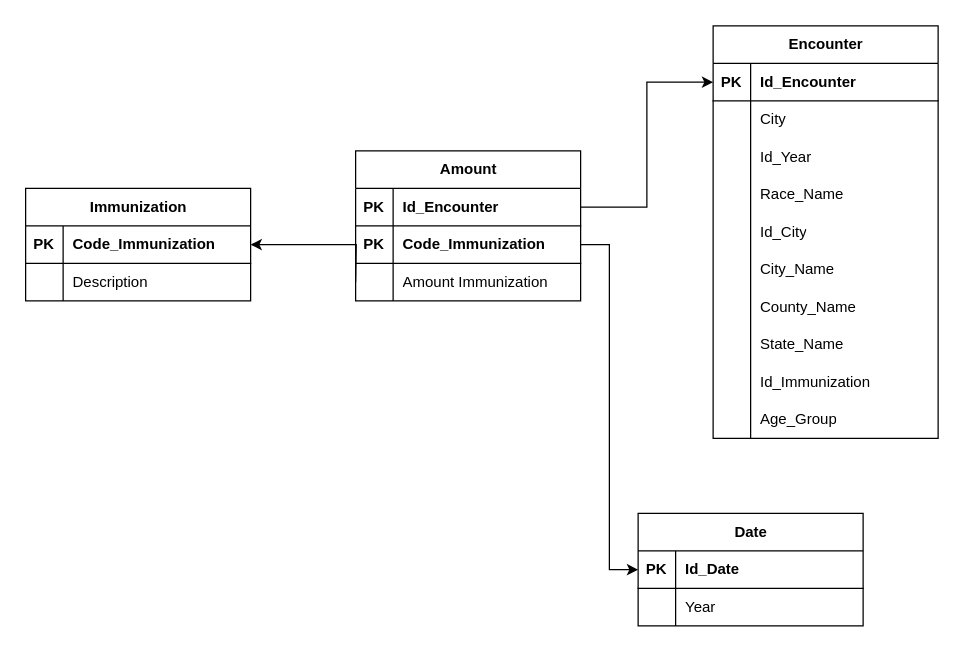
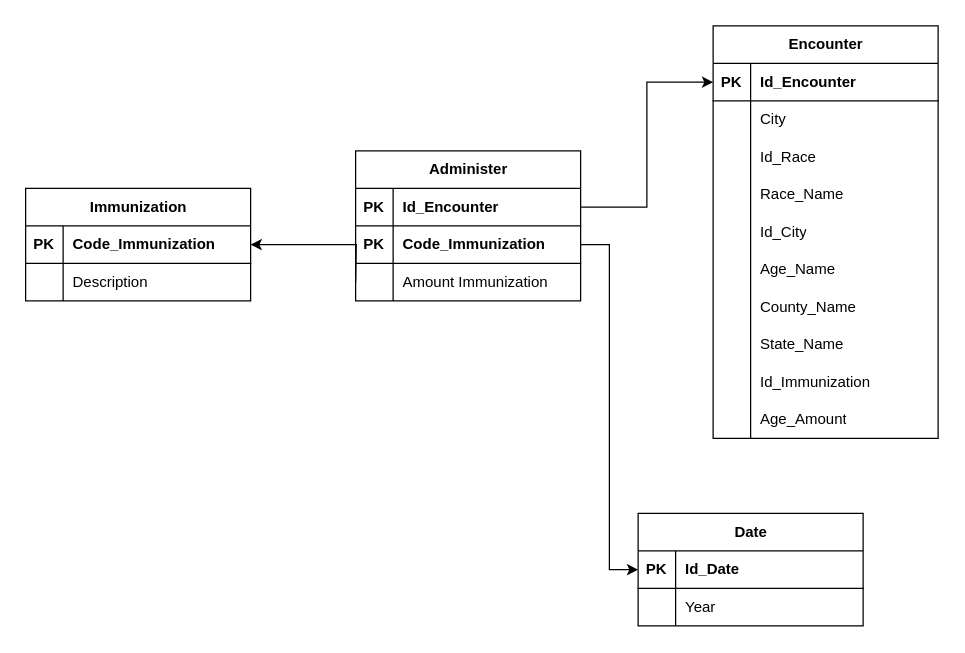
  <mxCell id="0" />
  <mxCell id="1" parent="0" />
- <mxCell id="2" value="Amount" style="shape=table;startSize=30;container=1;collapsible=1;childLayout=tableLayout;fixedRows=1;rowLines=0;fontStyle=1;align=center;resizeLast=1;html=1;" vertex="1" parent="1"><mxGeometry x="284" y="120" width="180" height="120" as="geometry" /></mxCell>
+ <mxCell id="2" value="Administer" style="shape=table;startSize=30;container=1;collapsible=1;childLayout=tableLayout;fixedRows=1;rowLines=0;fontStyle=1;align=center;resizeLast=1;html=1;" vertex="1" parent="1"><mxGeometry x="284" y="120" width="180" height="120" as="geometry" /></mxCell>
  <mxCell id="3" value="" style="shape=tableRow;horizontal=0;startSize=0;swimlaneHead=0;swimlaneBody=0;fillColor=none;collapsible=0;dropTarget=0;points=[[0,0.5],[1,0.5]];portConstraint=eastwest;top=0;left=0;right=0;bottom=1;" vertex="1" parent="2"><mxGeometry y="30" width="180" height="30" as="geometry" /></mxCell>
  <mxCell id="4" value="PK" style="shape=partialRectangle;connectable=0;fillColor=none;top=0;left=0;bottom=0;right=0;fontStyle=1;overflow=hidden;whiteSpace=wrap;html=1;" vertex="1" parent="3"><mxGeometry width="30" height="30" as="geometry"><mxRectangle width="30" height="30" as="alternateBounds" /></mxGeometry></mxCell>
  <mxCell id="5" value="Id_Encounter" style="shape=partialRectangle;connectable=0;fillColor=none;top=0;left=0;bottom=0;right=0;align=left;spacingLeft=6;fontStyle=1;overflow=hidden;whiteSpace=wrap;html=1;" vertex="1" parent="3"><mxGeometry x="30" width="150" height="30" as="geometry"><mxRectangle width="150" height="30" as="alternateBounds" /></mxGeometry></mxCell>
  <mxCell id="6" value="" style="shape=tableRow;horizontal=0;startSize=0;swimlaneHead=0;swimlaneBody=0;fillColor=none;collapsible=0;dropTarget=0;points=[[0,0.5],[1,0.5]];portConstraint=eastwest;top=0;left=0;right=0;bottom=1;" vertex="1" parent="2"><mxGeometry y="60" width="180" height="30" as="geometry" /></mxCell>
  <mxCell id="7" value="PK" style="shape=partialRectangle;connectable=0;fillColor=none;top=0;left=0;bottom=0;right=0;fontStyle=1;overflow=hidden;whiteSpace=wrap;html=1;" vertex="1" parent="6"><mxGeometry width="30" height="30" as="geometry"><mxRectangle width="30" height="30" as="alternateBounds" /></mxGeometry></mxCell>
  <mxCell id="8" value="Code_Immunization" style="shape=partialRectangle;connectable=0;fillColor=none;top=0;left=0;bottom=0;right=0;align=left;spacingLeft=6;fontStyle=1;overflow=hidden;whiteSpace=wrap;html=1;" vertex="1" parent="6"><mxGeometry x="30" width="150" height="30" as="geometry"><mxRectangle width="150" height="30" as="alternateBounds" /></mxGeometry></mxCell>
  <mxCell id="9" value="" style="shape=tableRow;horizontal=0;startSize=0;swimlaneHead=0;swimlaneBody=0;fillColor=none;collapsible=0;dropTarget=0;points=[[0,0.5],[1,0.5]];portConstraint=eastwest;top=0;left=0;right=0;bottom=0;" vertex="1" parent="2"><mxGeometry y="90" width="180" height="30" as="geometry" /></mxCell>
  <mxCell id="10" value="" style="shape=partialRectangle;connectable=0;fillColor=none;top=0;left=0;bottom=0;right=0;editable=1;overflow=hidden;whiteSpace=wrap;html=1;" vertex="1" parent="9"><mxGeometry width="30" height="30" as="geometry"><mxRectangle width="30" height="30" as="alternateBounds" /></mxGeometry></mxCell>
  <mxCell id="11" value="Amount Immunization" style="shape=partialRectangle;connectable=0;fillColor=none;top=0;left=0;bottom=0;right=0;align=left;spacingLeft=6;overflow=hidden;whiteSpace=wrap;html=1;" vertex="1" parent="9"><mxGeometry x="30" width="150" height="30" as="geometry"><mxRectangle width="150" height="30" as="alternateBounds" /></mxGeometry></mxCell>
  <mxCell id="12" value="Immunization" style="shape=table;startSize=30;container=1;collapsible=1;childLayout=tableLayout;fixedRows=1;rowLines=0;fontStyle=1;align=center;resizeLast=1;html=1;" vertex="1" parent="1"><mxGeometry x="20" y="150" width="180" height="90" as="geometry" /></mxCell>
  <mxCell id="13" value="" style="shape=tableRow;horizontal=0;startSize=0;swimlaneHead=0;swimlaneBody=0;fillColor=none;collapsible=0;dropTarget=0;points=[[0,0.5],[1,0.5]];portConstraint=eastwest;top=0;left=0;right=0;bottom=1;" vertex="1" parent="12"><mxGeometry y="30" width="180" height="30" as="geometry" /></mxCell>
  <mxCell id="14" value="PK" style="shape=partialRectangle;connectable=0;fillColor=none;top=0;left=0;bottom=0;right=0;fontStyle=1;overflow=hidden;whiteSpace=wrap;html=1;" vertex="1" parent="13"><mxGeometry width="30" height="30" as="geometry"><mxRectangle width="30" height="30" as="alternateBounds" /></mxGeometry></mxCell>
  <mxCell id="15" value="Code_Immunization" style="shape=partialRectangle;connectable=0;fillColor=none;top=0;left=0;bottom=0;right=0;align=left;spacingLeft=6;fontStyle=1;overflow=hidden;whiteSpace=wrap;html=1;" vertex="1" parent="13"><mxGeometry x="30" width="150" height="30" as="geometry"><mxRectangle width="150" height="30" as="alternateBounds" /></mxGeometry></mxCell>
  <mxCell id="16" value="" style="shape=tableRow;horizontal=0;startSize=0;swimlaneHead=0;swimlaneBody=0;fillColor=none;collapsible=0;dropTarget=0;points=[[0,0.5],[1,0.5]];portConstraint=eastwest;top=0;left=0;right=0;bottom=0;" vertex="1" parent="12"><mxGeometry y="60" width="180" height="30" as="geometry" /></mxCell>
  <mxCell id="17" value="" style="shape=partialRectangle;connectable=0;fillColor=none;top=0;left=0;bottom=0;right=0;editable=1;overflow=hidden;whiteSpace=wrap;html=1;" vertex="1" parent="16"><mxGeometry width="30" height="30" as="geometry"><mxRectangle width="30" height="30" as="alternateBounds" /></mxGeometry></mxCell>
  <mxCell id="18" value="Description" style="shape=partialRectangle;connectable=0;fillColor=none;top=0;left=0;bottom=0;right=0;align=left;spacingLeft=6;overflow=hidden;whiteSpace=wrap;html=1;" vertex="1" parent="16"><mxGeometry x="30" width="150" height="30" as="geometry"><mxRectangle width="150" height="30" as="alternateBounds" /></mxGeometry></mxCell>
  <mxCell id="19" style="edgeStyle=orthogonalEdgeStyle;rounded=0;orthogonalLoop=1;jettySize=auto;html=1;exitX=0;exitY=0.5;exitDx=0;exitDy=0;entryX=1;entryY=0.5;entryDx=0;entryDy=0;" edge="1" parent="1" target="13"><mxGeometry relative="1" as="geometry"><mxPoint x="284" y="225" as="sourcePoint" /></mxGeometry></mxCell>
  <mxCell id="20" value="Date" style="shape=table;startSize=30;container=1;collapsible=1;childLayout=tableLayout;fixedRows=1;rowLines=0;fontStyle=1;align=center;resizeLast=1;html=1;" vertex="1" parent="1"><mxGeometry x="510" y="410" width="180" height="90" as="geometry" /></mxCell>
  <mxCell id="21" value="" style="shape=tableRow;horizontal=0;startSize=0;swimlaneHead=0;swimlaneBody=0;fillColor=none;collapsible=0;dropTarget=0;points=[[0,0.5],[1,0.5]];portConstraint=eastwest;top=0;left=0;right=0;bottom=1;" vertex="1" parent="20"><mxGeometry y="30" width="180" height="30" as="geometry" /></mxCell>
  <mxCell id="22" value="PK" style="shape=partialRectangle;connectable=0;fillColor=none;top=0;left=0;bottom=0;right=0;fontStyle=1;overflow=hidden;whiteSpace=wrap;html=1;" vertex="1" parent="21"><mxGeometry width="30" height="30" as="geometry"><mxRectangle width="30" height="30" as="alternateBounds" /></mxGeometry></mxCell>
  <mxCell id="23" value="Id_Date" style="shape=partialRectangle;connectable=0;fillColor=none;top=0;left=0;bottom=0;right=0;align=left;spacingLeft=6;fontStyle=1;overflow=hidden;whiteSpace=wrap;html=1;" vertex="1" parent="21"><mxGeometry x="30" width="150" height="30" as="geometry"><mxRectangle width="150" height="30" as="alternateBounds" /></mxGeometry></mxCell>
  <mxCell id="24" value="" style="shape=tableRow;horizontal=0;startSize=0;swimlaneHead=0;swimlaneBody=0;fillColor=none;collapsible=0;dropTarget=0;points=[[0,0.5],[1,0.5]];portConstraint=eastwest;top=0;left=0;right=0;bottom=0;" vertex="1" parent="20"><mxGeometry y="60" width="180" height="30" as="geometry" /></mxCell>
  <mxCell id="25" value="" style="shape=partialRectangle;connectable=0;fillColor=none;top=0;left=0;bottom=0;right=0;editable=1;overflow=hidden;whiteSpace=wrap;html=1;" vertex="1" parent="24"><mxGeometry width="30" height="30" as="geometry"><mxRectangle width="30" height="30" as="alternateBounds" /></mxGeometry></mxCell>
  <mxCell id="26" value="Year" style="shape=partialRectangle;connectable=0;fillColor=none;top=0;left=0;bottom=0;right=0;align=left;spacingLeft=6;overflow=hidden;whiteSpace=wrap;html=1;" vertex="1" parent="24"><mxGeometry x="30" width="150" height="30" as="geometry"><mxRectangle width="150" height="30" as="alternateBounds" /></mxGeometry></mxCell>
  <mxCell id="27" style="edgeStyle=orthogonalEdgeStyle;rounded=0;orthogonalLoop=1;jettySize=auto;html=1;exitX=1;exitY=0.5;exitDx=0;exitDy=0;entryX=0;entryY=0.5;entryDx=0;entryDy=0;" edge="1" parent="1" source="6" target="21"><mxGeometry relative="1" as="geometry" /></mxCell>
  <mxCell id="28" value="Encounter" style="shape=table;startSize=30;container=1;collapsible=1;childLayout=tableLayout;fixedRows=1;rowLines=0;fontStyle=1;align=center;resizeLast=1;html=1;" vertex="1" parent="1"><mxGeometry x="570" y="20" width="180" height="330" as="geometry" /></mxCell>
  <mxCell id="29" value="" style="shape=tableRow;horizontal=0;startSize=0;swimlaneHead=0;swimlaneBody=0;fillColor=none;collapsible=0;dropTarget=0;points=[[0,0.5],[1,0.5]];portConstraint=eastwest;top=0;left=0;right=0;bottom=1;" vertex="1" parent="28"><mxGeometry y="30" width="180" height="30" as="geometry" /></mxCell>
  <mxCell id="30" value="PK" style="shape=partialRectangle;connectable=0;fillColor=none;top=0;left=0;bottom=0;right=0;fontStyle=1;overflow=hidden;whiteSpace=wrap;html=1;" vertex="1" parent="29"><mxGeometry width="30" height="30" as="geometry"><mxRectangle width="30" height="30" as="alternateBounds" /></mxGeometry></mxCell>
  <mxCell id="31" value="Id_Encounter" style="shape=partialRectangle;connectable=0;fillColor=none;top=0;left=0;bottom=0;right=0;align=left;spacingLeft=6;fontStyle=1;overflow=hidden;whiteSpace=wrap;html=1;" vertex="1" parent="29"><mxGeometry x="30" width="150" height="30" as="geometry"><mxRectangle width="150" height="30" as="alternateBounds" /></mxGeometry></mxCell>
  <mxCell id="32" value="" style="shape=tableRow;horizontal=0;startSize=0;swimlaneHead=0;swimlaneBody=0;fillColor=none;collapsible=0;dropTarget=0;points=[[0,0.5],[1,0.5]];portConstraint=eastwest;top=0;left=0;right=0;bottom=0;" vertex="1" parent="28"><mxGeometry y="60" width="180" height="30" as="geometry" /></mxCell>
  <mxCell id="33" value="" style="shape=partialRectangle;connectable=0;fillColor=none;top=0;left=0;bottom=0;right=0;editable=1;overflow=hidden;whiteSpace=wrap;html=1;" vertex="1" parent="32"><mxGeometry width="30" height="30" as="geometry"><mxRectangle width="30" height="30" as="alternateBounds" /></mxGeometry></mxCell>
  <mxCell id="34" value="City" style="shape=partialRectangle;connectable=0;fillColor=none;top=0;left=0;bottom=0;right=0;align=left;spacingLeft=6;overflow=hidden;whiteSpace=wrap;html=1;" vertex="1" parent="32"><mxGeometry x="30" width="150" height="30" as="geometry"><mxRectangle width="150" height="30" as="alternateBounds" /></mxGeometry></mxCell>
  <mxCell id="35" value="" style="shape=tableRow;horizontal=0;startSize=0;swimlaneHead=0;swimlaneBody=0;fillColor=none;collapsible=0;dropTarget=0;points=[[0,0.5],[1,0.5]];portConstraint=eastwest;top=0;left=0;right=0;bottom=0;" vertex="1" parent="28"><mxGeometry y="90" width="180" height="30" as="geometry" /></mxCell>
  <mxCell id="36" value="" style="shape=partialRectangle;connectable=0;fillColor=none;top=0;left=0;bottom=0;right=0;editable=1;overflow=hidden;whiteSpace=wrap;html=1;" vertex="1" parent="35"><mxGeometry width="30" height="30" as="geometry"><mxRectangle width="30" height="30" as="alternateBounds" /></mxGeometry></mxCell>
- <mxCell id="37" value="Id_Year" style="shape=partialRectangle;connectable=0;fillColor=none;top=0;left=0;bottom=0;right=0;align=left;spacingLeft=6;overflow=hidden;whiteSpace=wrap;html=1;" vertex="1" parent="35"><mxGeometry x="30" width="150" height="30" as="geometry"><mxRectangle width="150" height="30" as="alternateBounds" /></mxGeometry></mxCell>
+ <mxCell id="37" value="Id_Race" style="shape=partialRectangle;connectable=0;fillColor=none;top=0;left=0;bottom=0;right=0;align=left;spacingLeft=6;overflow=hidden;whiteSpace=wrap;html=1;" vertex="1" parent="35"><mxGeometry x="30" width="150" height="30" as="geometry"><mxRectangle width="150" height="30" as="alternateBounds" /></mxGeometry></mxCell>
  <mxCell id="38" value="" style="shape=tableRow;horizontal=0;startSize=0;swimlaneHead=0;swimlaneBody=0;fillColor=none;collapsible=0;dropTarget=0;points=[[0,0.5],[1,0.5]];portConstraint=eastwest;top=0;left=0;right=0;bottom=0;" vertex="1" parent="28"><mxGeometry y="120" width="180" height="30" as="geometry" /></mxCell>
  <mxCell id="39" value="" style="shape=partialRectangle;connectable=0;fillColor=none;top=0;left=0;bottom=0;right=0;editable=1;overflow=hidden;whiteSpace=wrap;html=1;" vertex="1" parent="38"><mxGeometry width="30" height="30" as="geometry"><mxRectangle width="30" height="30" as="alternateBounds" /></mxGeometry></mxCell>
  <mxCell id="40" value="Race_Name" style="shape=partialRectangle;connectable=0;fillColor=none;top=0;left=0;bottom=0;right=0;align=left;spacingLeft=6;overflow=hidden;whiteSpace=wrap;html=1;" vertex="1" parent="38"><mxGeometry x="30" width="150" height="30" as="geometry"><mxRectangle width="150" height="30" as="alternateBounds" /></mxGeometry></mxCell>
  <mxCell id="41" value="" style="shape=tableRow;horizontal=0;startSize=0;swimlaneHead=0;swimlaneBody=0;fillColor=none;collapsible=0;dropTarget=0;points=[[0,0.5],[1,0.5]];portConstraint=eastwest;top=0;left=0;right=0;bottom=0;" vertex="1" parent="28"><mxGeometry y="150" width="180" height="30" as="geometry" /></mxCell>
  <mxCell id="42" value="" style="shape=partialRectangle;connectable=0;fillColor=none;top=0;left=0;bottom=0;right=0;editable=1;overflow=hidden;whiteSpace=wrap;html=1;" vertex="1" parent="41"><mxGeometry width="30" height="30" as="geometry"><mxRectangle width="30" height="30" as="alternateBounds" /></mxGeometry></mxCell>
  <mxCell id="43" value="Id_City" style="shape=partialRectangle;connectable=0;fillColor=none;top=0;left=0;bottom=0;right=0;align=left;spacingLeft=6;overflow=hidden;whiteSpace=wrap;html=1;" vertex="1" parent="41"><mxGeometry x="30" width="150" height="30" as="geometry"><mxRectangle width="150" height="30" as="alternateBounds" /></mxGeometry></mxCell>
  <mxCell id="44" value="" style="shape=tableRow;horizontal=0;startSize=0;swimlaneHead=0;swimlaneBody=0;fillColor=none;collapsible=0;dropTarget=0;points=[[0,0.5],[1,0.5]];portConstraint=eastwest;top=0;left=0;right=0;bottom=0;" vertex="1" parent="28"><mxGeometry y="180" width="180" height="30" as="geometry" /></mxCell>
  <mxCell id="45" value="" style="shape=partialRectangle;connectable=0;fillColor=none;top=0;left=0;bottom=0;right=0;editable=1;overflow=hidden;whiteSpace=wrap;html=1;" vertex="1" parent="44"><mxGeometry width="30" height="30" as="geometry"><mxRectangle width="30" height="30" as="alternateBounds" /></mxGeometry></mxCell>
- <mxCell id="46" value="City_Name" style="shape=partialRectangle;connectable=0;fillColor=none;top=0;left=0;bottom=0;right=0;align=left;spacingLeft=6;overflow=hidden;whiteSpace=wrap;html=1;" vertex="1" parent="44"><mxGeometry x="30" width="150" height="30" as="geometry"><mxRectangle width="150" height="30" as="alternateBounds" /></mxGeometry></mxCell>
+ <mxCell id="46" value="Age_Name" style="shape=partialRectangle;connectable=0;fillColor=none;top=0;left=0;bottom=0;right=0;align=left;spacingLeft=6;overflow=hidden;whiteSpace=wrap;html=1;" vertex="1" parent="44"><mxGeometry x="30" width="150" height="30" as="geometry"><mxRectangle width="150" height="30" as="alternateBounds" /></mxGeometry></mxCell>
  <mxCell id="47" value="" style="shape=tableRow;horizontal=0;startSize=0;swimlaneHead=0;swimlaneBody=0;fillColor=none;collapsible=0;dropTarget=0;points=[[0,0.5],[1,0.5]];portConstraint=eastwest;top=0;left=0;right=0;bottom=0;" vertex="1" parent="28"><mxGeometry y="210" width="180" height="30" as="geometry" /></mxCell>
  <mxCell id="48" value="" style="shape=partialRectangle;connectable=0;fillColor=none;top=0;left=0;bottom=0;right=0;editable=1;overflow=hidden;whiteSpace=wrap;html=1;" vertex="1" parent="47"><mxGeometry width="30" height="30" as="geometry"><mxRectangle width="30" height="30" as="alternateBounds" /></mxGeometry></mxCell>
  <mxCell id="49" value="County_Name" style="shape=partialRectangle;connectable=0;fillColor=none;top=0;left=0;bottom=0;right=0;align=left;spacingLeft=6;overflow=hidden;whiteSpace=wrap;html=1;" vertex="1" parent="47"><mxGeometry x="30" width="150" height="30" as="geometry"><mxRectangle width="150" height="30" as="alternateBounds" /></mxGeometry></mxCell>
  <mxCell id="50" value="" style="shape=tableRow;horizontal=0;startSize=0;swimlaneHead=0;swimlaneBody=0;fillColor=none;collapsible=0;dropTarget=0;points=[[0,0.5],[1,0.5]];portConstraint=eastwest;top=0;left=0;right=0;bottom=0;" vertex="1" parent="28"><mxGeometry y="240" width="180" height="30" as="geometry" /></mxCell>
  <mxCell id="51" value="" style="shape=partialRectangle;connectable=0;fillColor=none;top=0;left=0;bottom=0;right=0;editable=1;overflow=hidden;whiteSpace=wrap;html=1;" vertex="1" parent="50"><mxGeometry width="30" height="30" as="geometry"><mxRectangle width="30" height="30" as="alternateBounds" /></mxGeometry></mxCell>
  <mxCell id="52" value="State_Name" style="shape=partialRectangle;connectable=0;fillColor=none;top=0;left=0;bottom=0;right=0;align=left;spacingLeft=6;overflow=hidden;whiteSpace=wrap;html=1;" vertex="1" parent="50"><mxGeometry x="30" width="150" height="30" as="geometry"><mxRectangle width="150" height="30" as="alternateBounds" /></mxGeometry></mxCell>
  <mxCell id="53" value="" style="shape=tableRow;horizontal=0;startSize=0;swimlaneHead=0;swimlaneBody=0;fillColor=none;collapsible=0;dropTarget=0;points=[[0,0.5],[1,0.5]];portConstraint=eastwest;top=0;left=0;right=0;bottom=0;" vertex="1" parent="28"><mxGeometry y="270" width="180" height="30" as="geometry" /></mxCell>
  <mxCell id="54" value="" style="shape=partialRectangle;connectable=0;fillColor=none;top=0;left=0;bottom=0;right=0;editable=1;overflow=hidden;whiteSpace=wrap;html=1;" vertex="1" parent="53"><mxGeometry width="30" height="30" as="geometry"><mxRectangle width="30" height="30" as="alternateBounds" /></mxGeometry></mxCell>
  <mxCell id="55" value="Id_Immunization" style="shape=partialRectangle;connectable=0;fillColor=none;top=0;left=0;bottom=0;right=0;align=left;spacingLeft=6;overflow=hidden;whiteSpace=wrap;html=1;" vertex="1" parent="53"><mxGeometry x="30" width="150" height="30" as="geometry"><mxRectangle width="150" height="30" as="alternateBounds" /></mxGeometry></mxCell>
  <mxCell id="56" value="" style="shape=tableRow;horizontal=0;startSize=0;swimlaneHead=0;swimlaneBody=0;fillColor=none;collapsible=0;dropTarget=0;points=[[0,0.5],[1,0.5]];portConstraint=eastwest;top=0;left=0;right=0;bottom=0;" vertex="1" parent="28"><mxGeometry y="300" width="180" height="30" as="geometry" /></mxCell>
  <mxCell id="57" value="" style="shape=partialRectangle;connectable=0;fillColor=none;top=0;left=0;bottom=0;right=0;editable=1;overflow=hidden;whiteSpace=wrap;html=1;" vertex="1" parent="56"><mxGeometry width="30" height="30" as="geometry"><mxRectangle width="30" height="30" as="alternateBounds" /></mxGeometry></mxCell>
- <mxCell id="58" value="Age_Group" style="shape=partialRectangle;connectable=0;fillColor=none;top=0;left=0;bottom=0;right=0;align=left;spacingLeft=6;overflow=hidden;whiteSpace=wrap;html=1;" vertex="1" parent="56"><mxGeometry x="30" width="150" height="30" as="geometry"><mxRectangle width="150" height="30" as="alternateBounds" /></mxGeometry></mxCell>
+ <mxCell id="58" value="Age_Amount" style="shape=partialRectangle;connectable=0;fillColor=none;top=0;left=0;bottom=0;right=0;align=left;spacingLeft=6;overflow=hidden;whiteSpace=wrap;html=1;" vertex="1" parent="56"><mxGeometry x="30" width="150" height="30" as="geometry"><mxRectangle width="150" height="30" as="alternateBounds" /></mxGeometry></mxCell>
  <mxCell id="59" style="edgeStyle=orthogonalEdgeStyle;rounded=0;orthogonalLoop=1;jettySize=auto;html=1;exitX=1;exitY=0.5;exitDx=0;exitDy=0;entryX=0;entryY=0.5;entryDx=0;entryDy=0;" edge="1" parent="1" source="3" target="29"><mxGeometry relative="1" as="geometry" /></mxCell>
